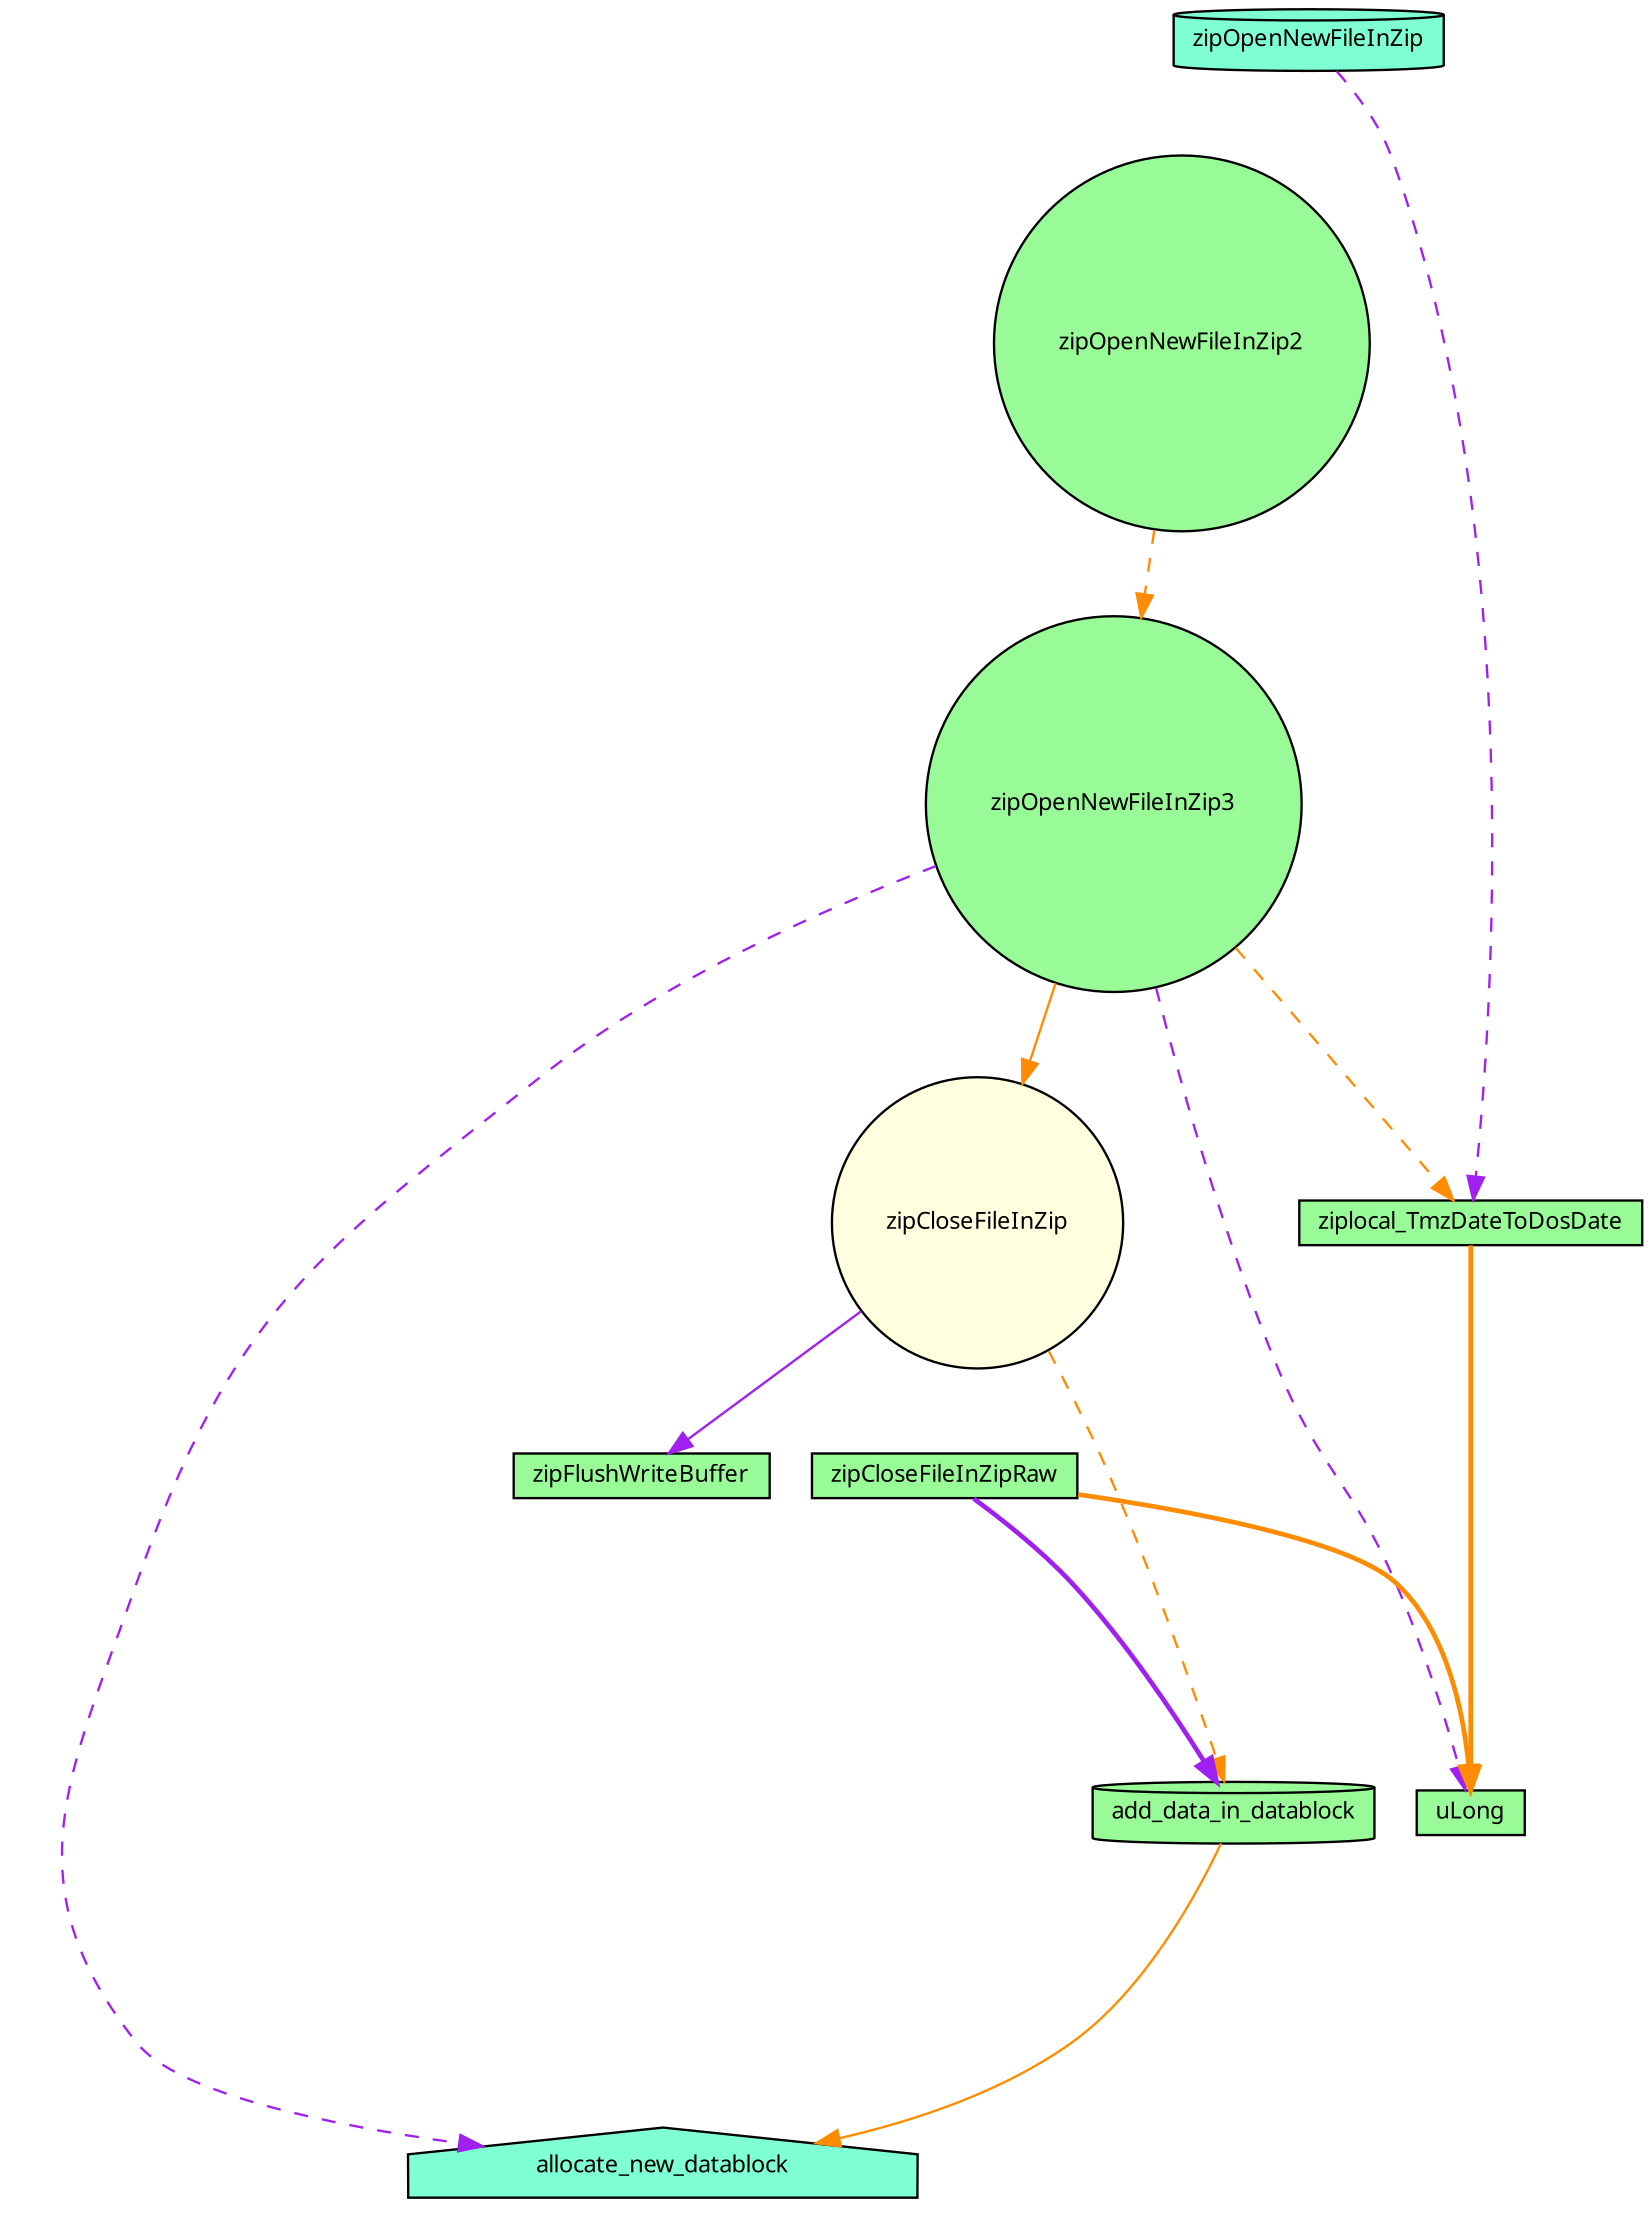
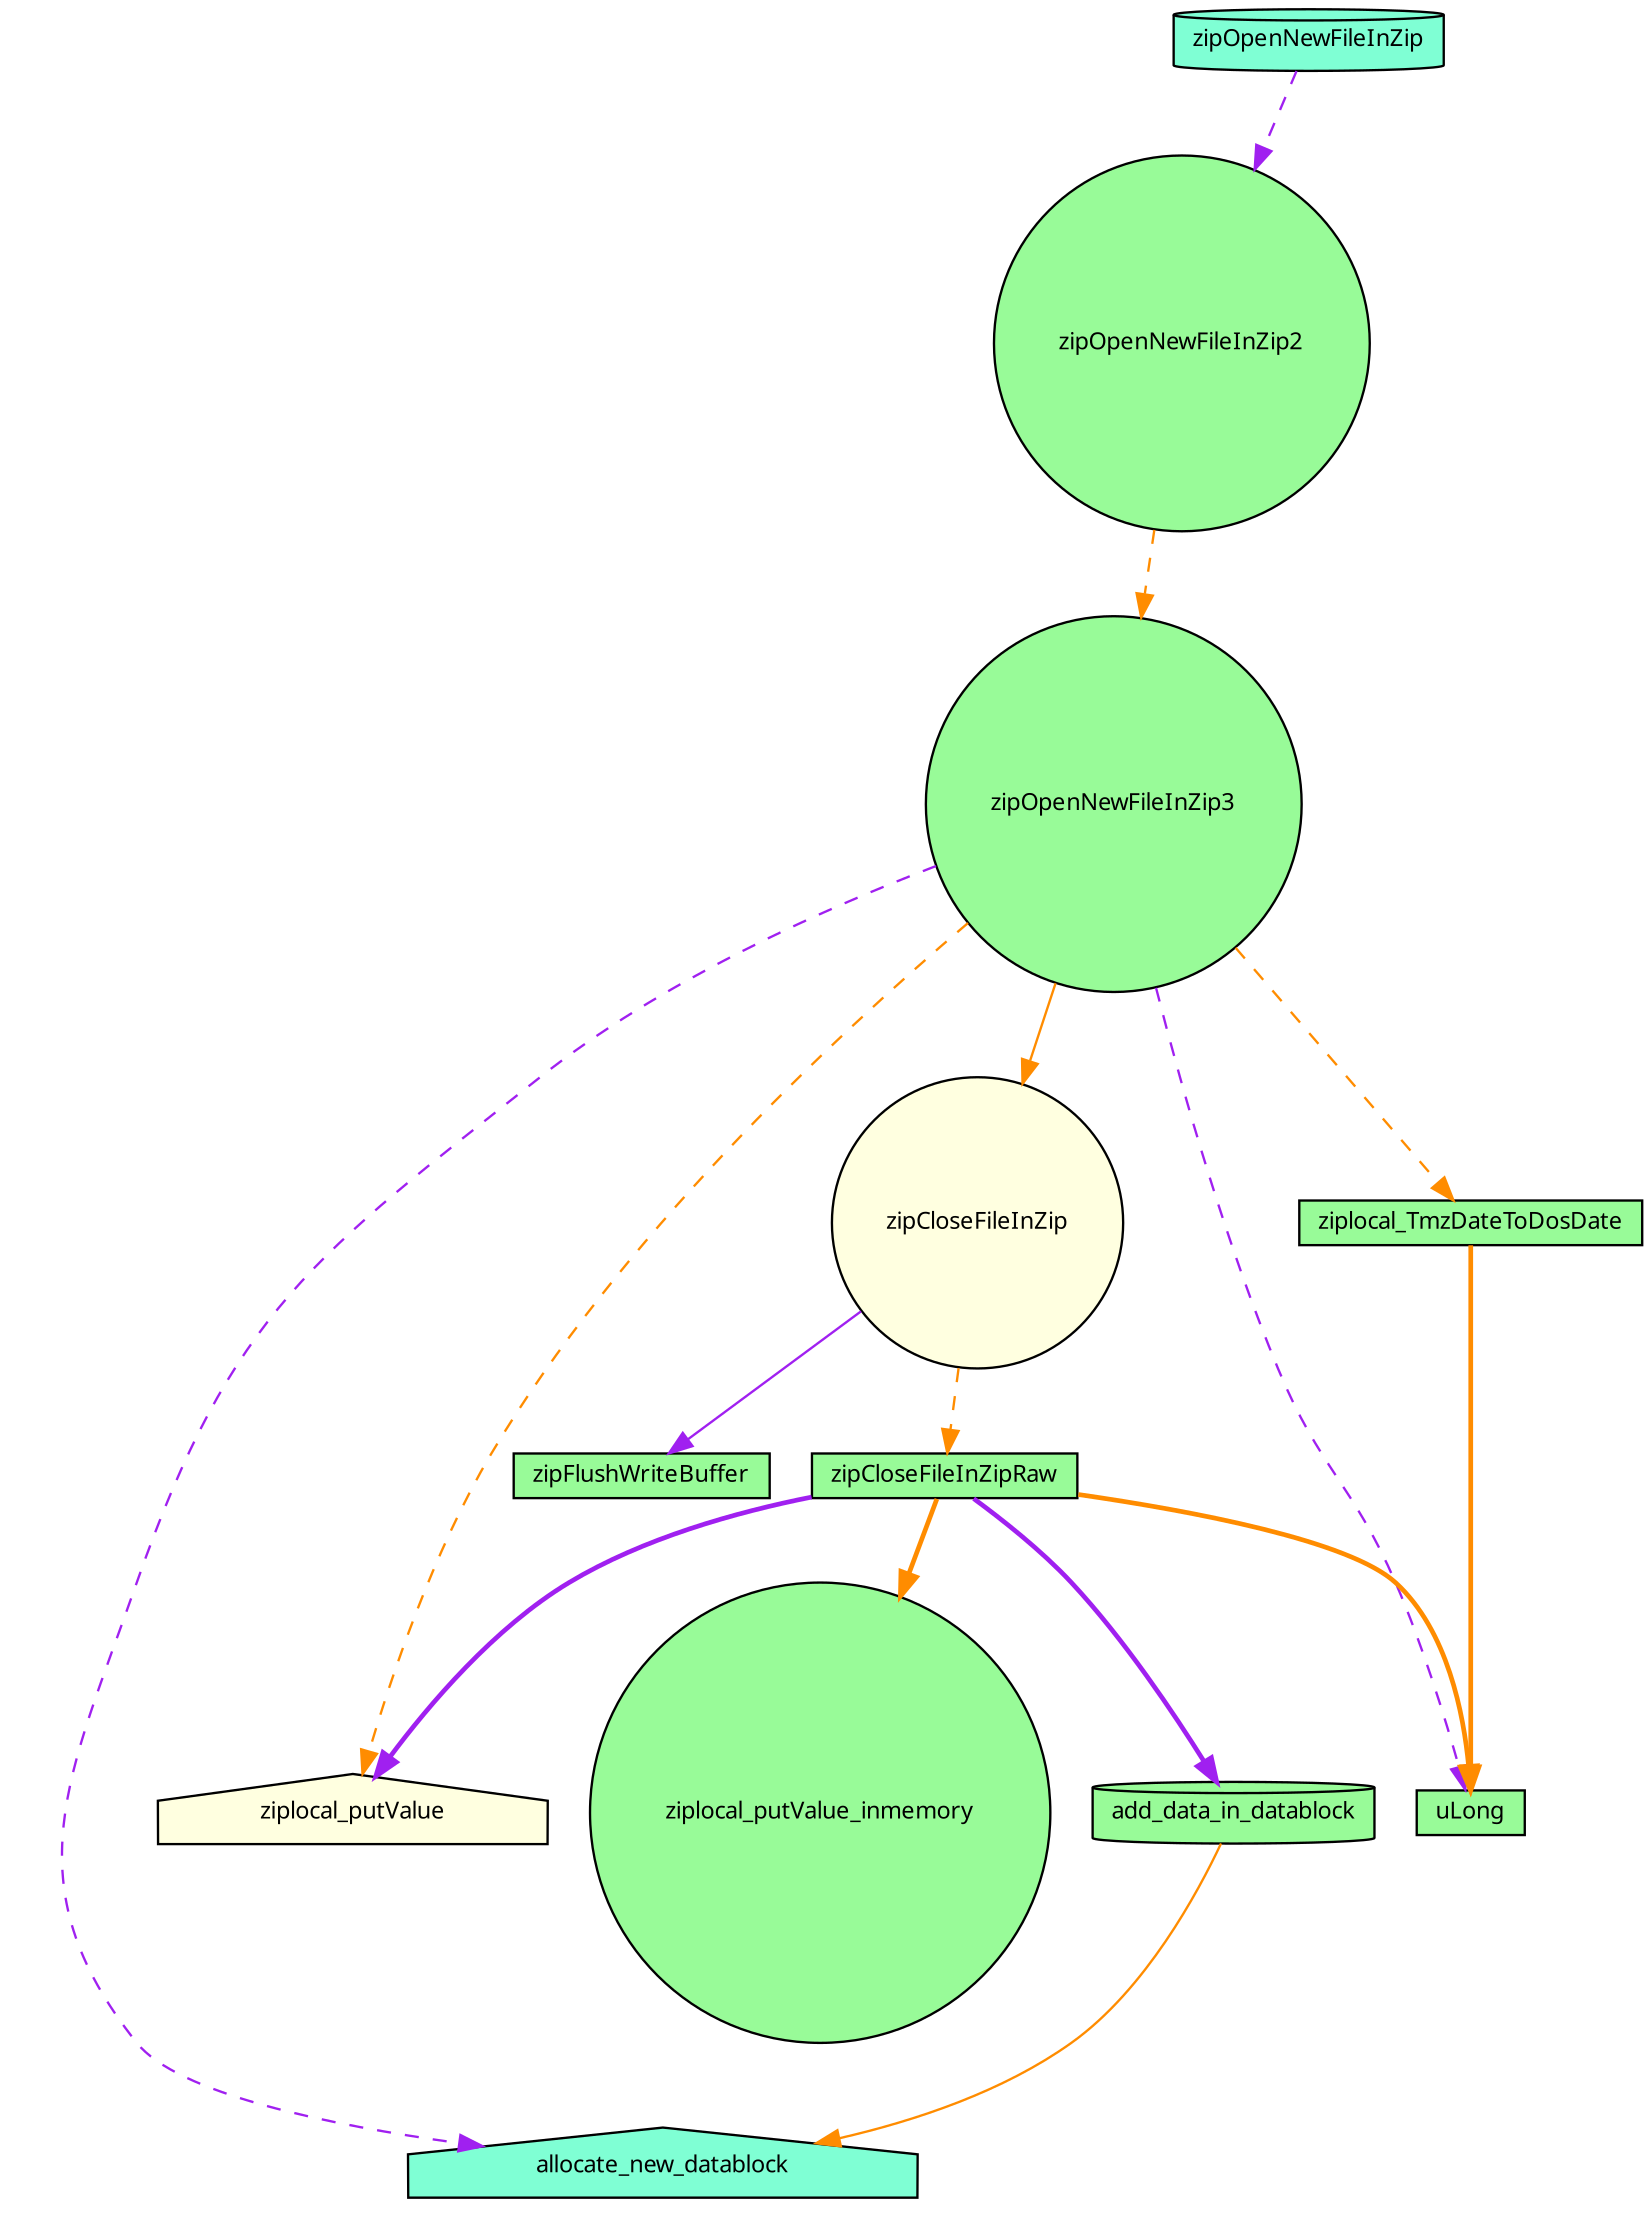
  digraph {
    rankdir=TB
    node [color=black fillcolor=palegreen fontname="FreeSans.ttf" fontsize=10 shape=circle style=filled]
    edge [color=darkorange fontname="FreeSans.ttf" fontsize=10 labelfontname="FreeSans.ttf" labelfontsize=10 style=dashed]
    n1 [fillcolor=aquamarine fontcolor=black height=0.2 label=zipOpenNewFileInZip shape=cylinder width=0.4]
    n2 [height=0.2 label=zipOpenNewFileInZip2 width=0.4]
    n3 [height=0.2 label=zipOpenNewFileInZip3 width=0.4]
    n4 [height=0.2 label=uLong shape=box width=0.4]
    n5 [fillcolor=lightyellow height=0.2 label=zipCloseFileInZip width=0.4]
+   n6 [fillcolor=lightyellow height=0.2 label=ziplocal_putValue shape=house width=0.4]
    n7 [height=0.2 label=ziplocal_TmzDateToDosDate shape=box width=0.4]
    n8 [fillcolor=aquamarine height=0.2 label=allocate_new_datablock shape=house width=0.4]
    n9 [height=0.2 label=zipCloseFileInZipRaw shape=box width=0.4]
    n10 [height=0.2 label=zipFlushWriteBuffer shape=box width=0.4]
+   n11 [height=0.2 label=ziplocal_putValue_inmemory width=0.4]
    n12 [height=0.2 label=add_data_in_datablock shape=cylinder width=0.4]
-   n1 -> n7 [color=purple]
+   n1 -> n2 [color=purple]
    n2 -> n3
    n3 -> n4 [color=purple]
    n3 -> n5 [style=solid]
+   n3 -> n6
    n3 -> n7
    n3 -> n8 [color=purple]
-   n5 -> n12
+   n5 -> n9
    n5 -> n10 [color=purple style=solid]
    n7 -> n4 [style=bold]
    n9 -> n4 [style=bold]
+   n9 -> n6 [color=purple style=bold]
+   n9 -> n11 [style=bold]
    n9 -> n12 [color=purple style=bold]
    n12 -> n8 [style=solid]
  }
